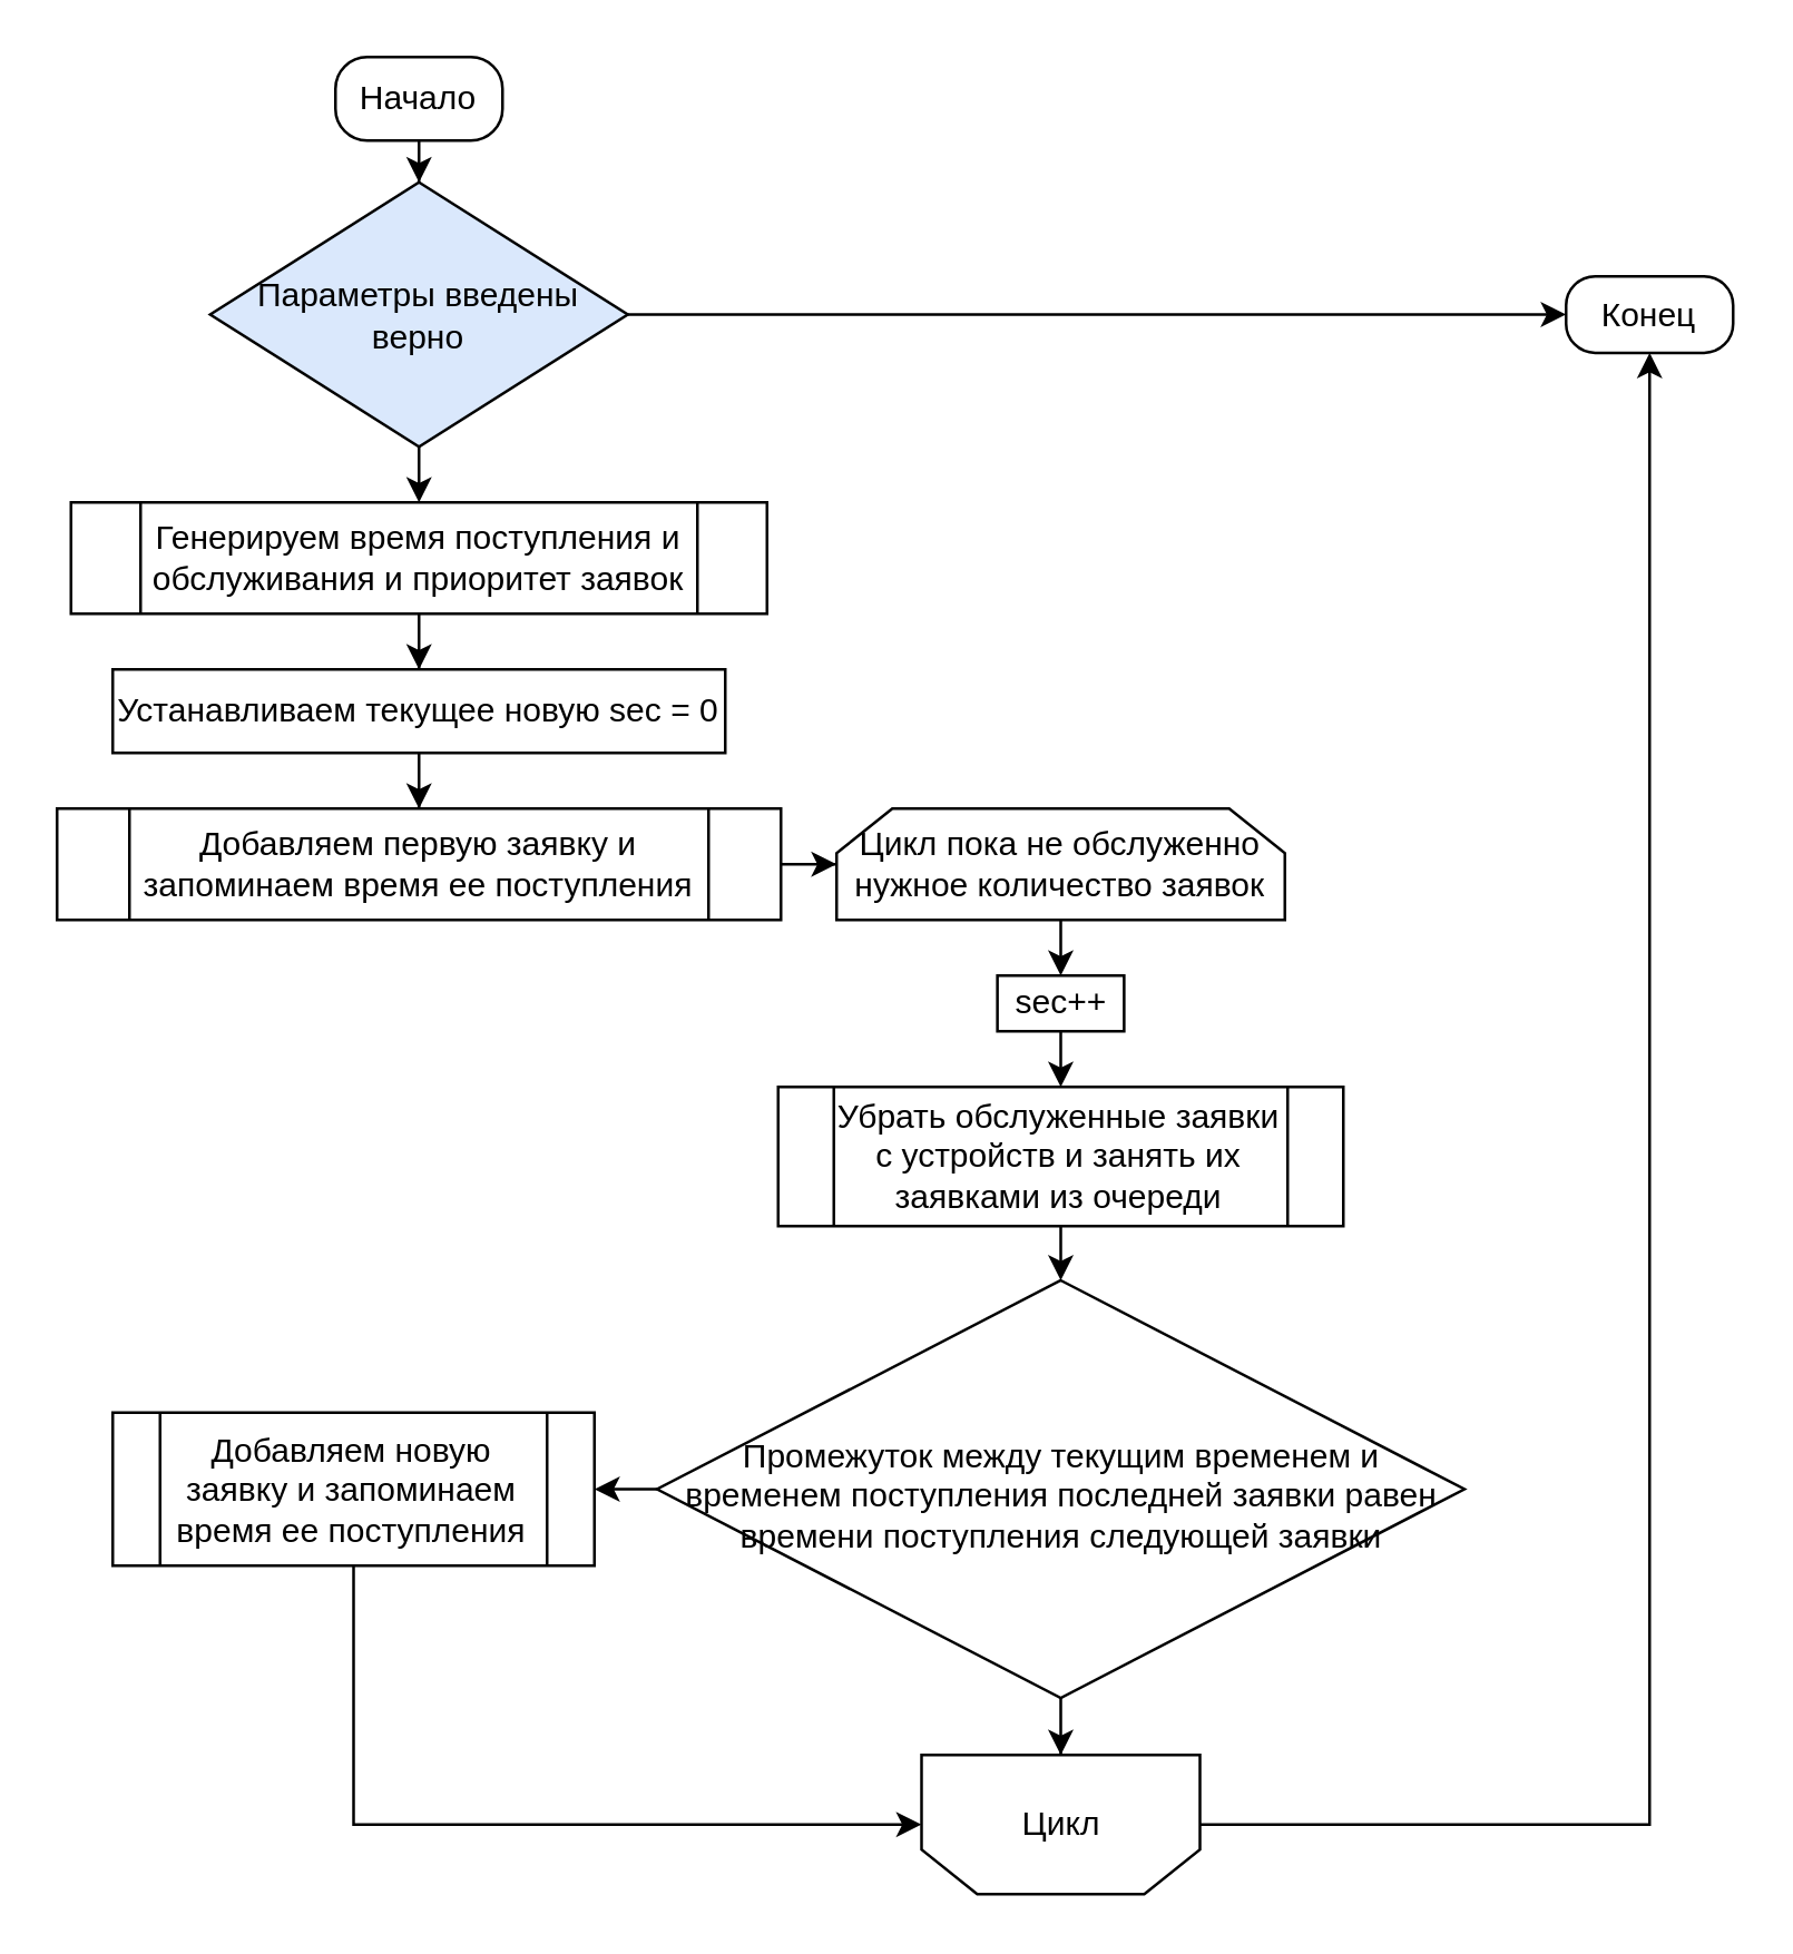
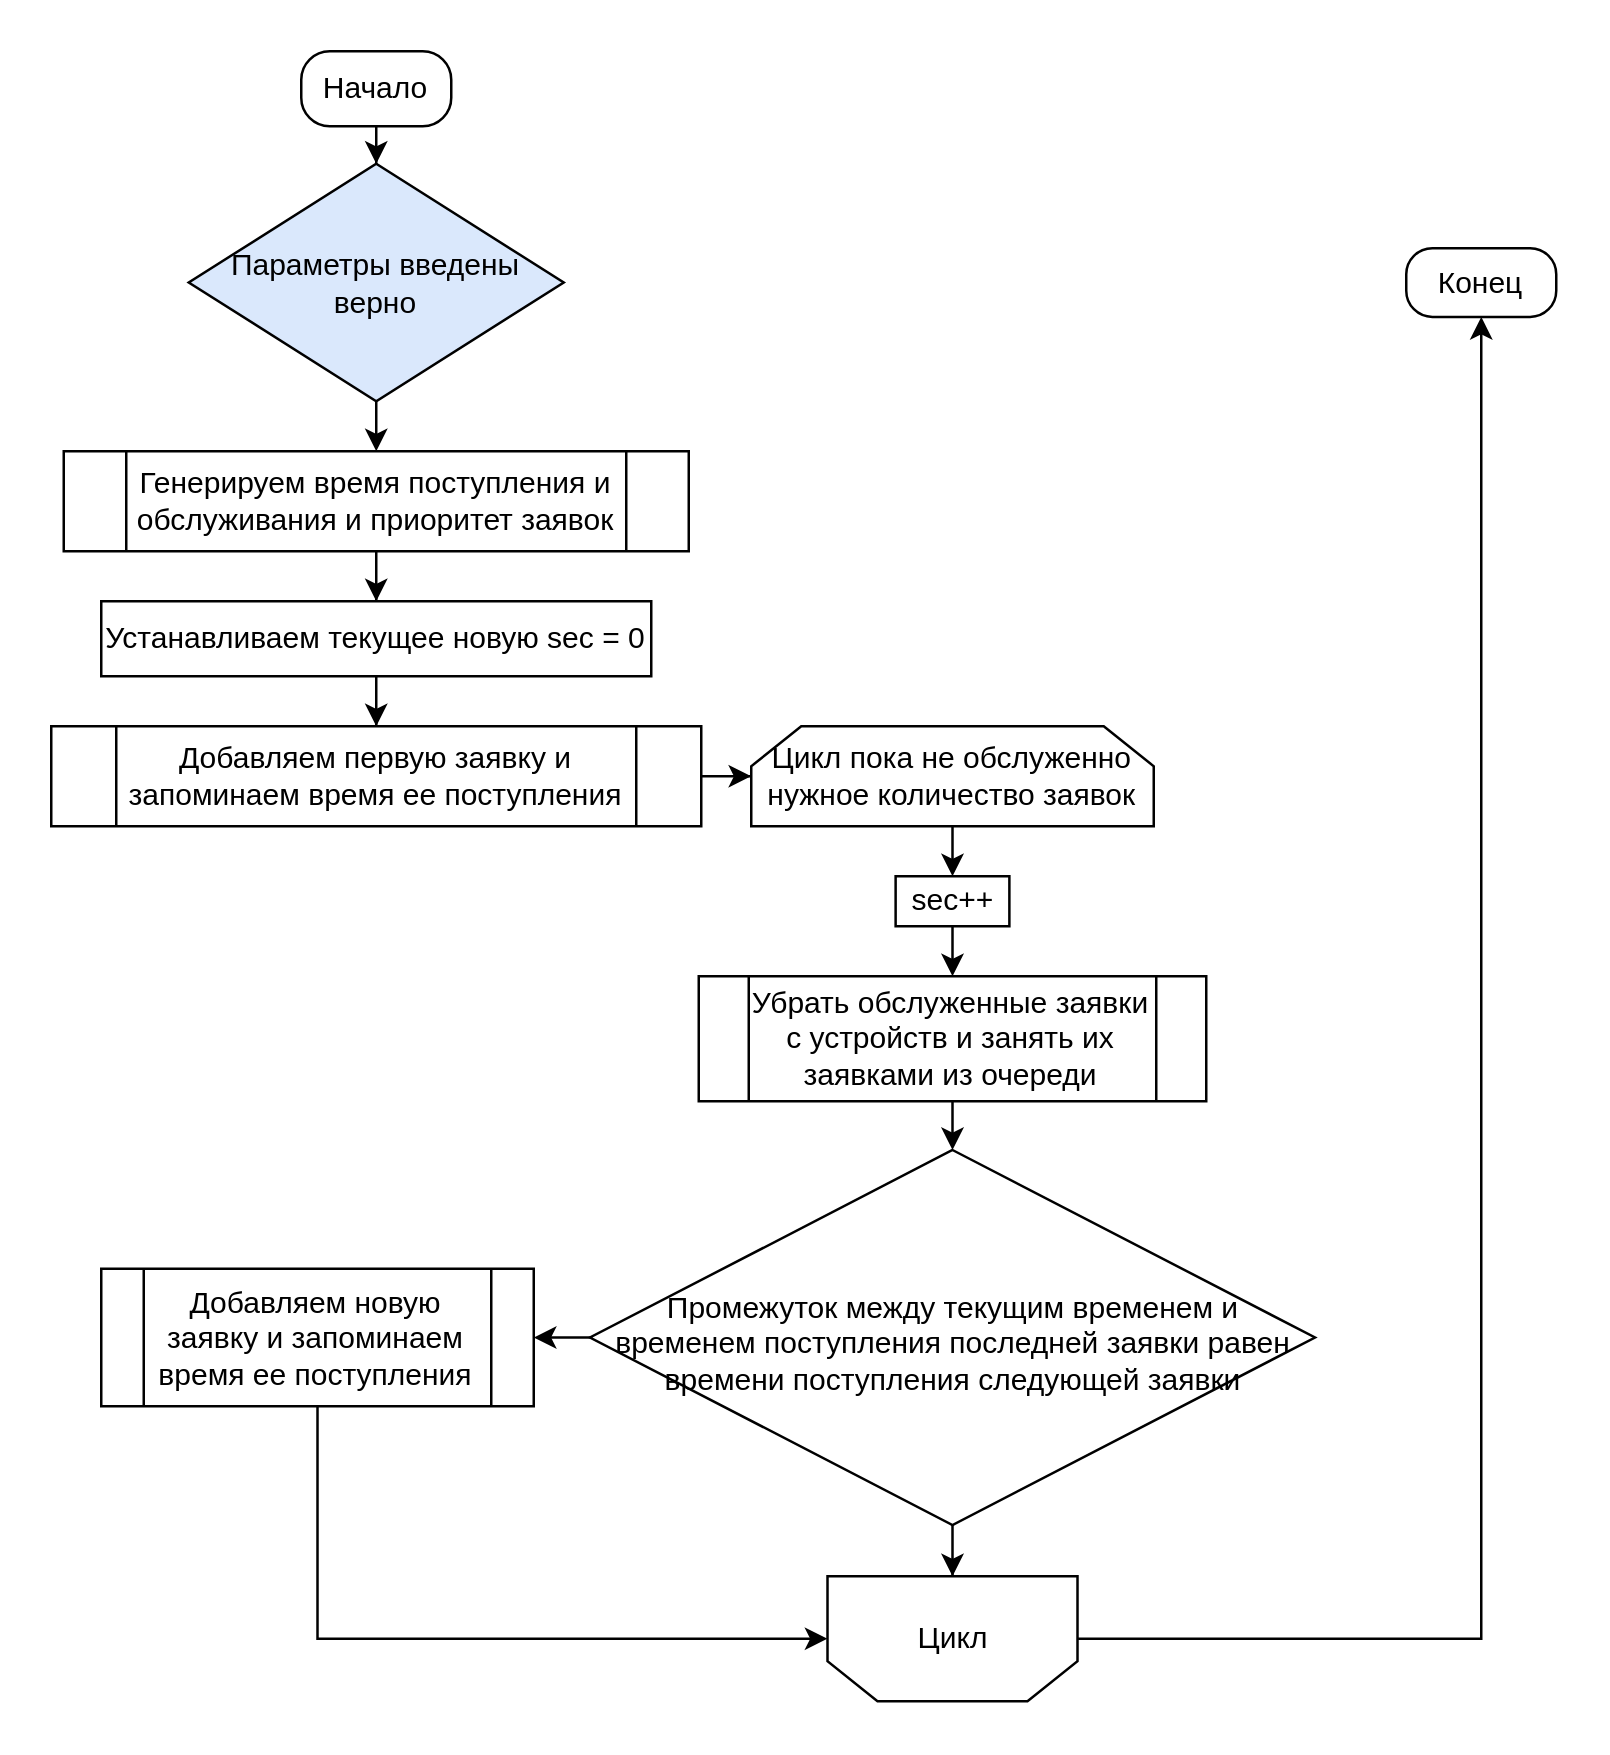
  <mxCell id="0" />
  <mxCell id="1" parent="0" />
  <mxCell id="2" value="" style="edgeStyle=orthogonalEdgeStyle;rounded=0;orthogonalLoop=1;jettySize=auto;html=1;" edge="1" parent="1" source="3" target="6"><mxGeometry relative="1" as="geometry"><mxPoint x="350" y="120" as="targetPoint" /></mxGeometry></mxCell>
  <mxCell id="3" value="Начало" style="rounded=1;whiteSpace=wrap;html=1;arcSize=38;" vertex="1" parent="1"><mxGeometry x="120" y="20" width="60" height="30" as="geometry" /></mxCell>
  <mxCell id="4" style="edgeStyle=orthogonalEdgeStyle;rounded=0;orthogonalLoop=1;jettySize=auto;html=1;exitX=0.5;exitY=1;exitDx=0;exitDy=0;entryX=0.5;entryY=0;entryDx=0;entryDy=0;" edge="1" parent="1" source="6" target="7"><mxGeometry relative="1" as="geometry" /></mxCell>
- <mxCell id="5" style="edgeStyle=orthogonalEdgeStyle;rounded=0;orthogonalLoop=1;jettySize=auto;html=1;exitX=1;exitY=0.5;exitDx=0;exitDy=0;entryX=0;entryY=0.5;entryDx=0;entryDy=0;" edge="1" parent="1" source="6" target="24"><mxGeometry relative="1" as="geometry" /></mxCell>
  <mxCell id="6" value="Параметры введены верно" style="rhombus;whiteSpace=wrap;html=1;fillColor=#dae8fc;" vertex="1" parent="1"><mxGeometry x="75" y="65" width="150" height="95" as="geometry" /></mxCell>
  <mxCell id="7" value="Генерируем время поступления и обслуживания и приоритет заявок" style="shape=process;whiteSpace=wrap;html=1;backgroundOutline=1;" vertex="1" parent="1"><mxGeometry x="25" y="180" width="250" height="40" as="geometry" /></mxCell>
  <mxCell id="8" style="edgeStyle=orthogonalEdgeStyle;rounded=0;orthogonalLoop=1;jettySize=auto;html=1;exitX=0.5;exitY=1;exitDx=0;exitDy=0;" edge="1" parent="1" source="7" target="10"><mxGeometry relative="1" as="geometry"><mxPoint x="350" y="300" as="sourcePoint" /></mxGeometry></mxCell>
  <mxCell id="9" style="edgeStyle=orthogonalEdgeStyle;rounded=0;orthogonalLoop=1;jettySize=auto;html=1;entryX=0.5;entryY=0;entryDx=0;entryDy=0;" edge="1" parent="1" source="10" target="12"><mxGeometry relative="1" as="geometry" /></mxCell>
  <mxCell id="10" value="Устанавливаем текущее новую sec = 0" style="rounded=0;whiteSpace=wrap;html=1;" vertex="1" parent="1"><mxGeometry x="40" y="240" width="220" height="30" as="geometry" /></mxCell>
  <mxCell id="11" style="edgeStyle=orthogonalEdgeStyle;rounded=0;orthogonalLoop=1;jettySize=auto;html=1;exitX=1;exitY=0.5;exitDx=0;exitDy=0;" edge="1" parent="1" source="12" target="14"><mxGeometry relative="1" as="geometry" /></mxCell>
  <mxCell id="12" value="Добавляем первую заявку и запоминаем время ее поступления" style="shape=process;whiteSpace=wrap;html=1;backgroundOutline=1;" vertex="1" parent="1"><mxGeometry x="20" y="290" width="260" height="40" as="geometry" /></mxCell>
  <mxCell id="13" style="edgeStyle=orthogonalEdgeStyle;rounded=0;orthogonalLoop=1;jettySize=auto;html=1;exitX=0.5;exitY=1;exitDx=0;exitDy=0;entryX=0.5;entryY=0;entryDx=0;entryDy=0;" edge="1" parent="1" source="14" target="18"><mxGeometry relative="1" as="geometry" /></mxCell>
  <mxCell id="14" value="Цикл пока не обслуженно&lt;br&gt;нужное количество заявок" style="shape=loopLimit;whiteSpace=wrap;html=1;" vertex="1" parent="1"><mxGeometry x="300" y="290" width="161" height="40" as="geometry" /></mxCell>
  <mxCell id="15" style="edgeStyle=orthogonalEdgeStyle;rounded=0;orthogonalLoop=1;jettySize=auto;html=1;entryX=0.5;entryY=1;entryDx=0;entryDy=0;" edge="1" parent="1" source="16" target="24"><mxGeometry relative="1" as="geometry" /></mxCell>
  <mxCell id="16" value="Цикл" style="shape=loopLimit;html=1;rotation=0;labelBorderColor=none;whiteSpace=wrap;direction=west;" vertex="1" parent="1"><mxGeometry x="330.5" y="630" width="100" height="50" as="geometry" /></mxCell>
  <mxCell id="17" style="edgeStyle=orthogonalEdgeStyle;rounded=0;orthogonalLoop=1;jettySize=auto;html=1;exitX=0.5;exitY=1;exitDx=0;exitDy=0;entryX=0.5;entryY=0;entryDx=0;entryDy=0;" edge="1" parent="1" source="18" target="20"><mxGeometry relative="1" as="geometry" /></mxCell>
  <mxCell id="18" value="sec++" style="rounded=0;whiteSpace=wrap;html=1;" vertex="1" parent="1"><mxGeometry x="357.75" y="350" width="45.5" height="20" as="geometry" /></mxCell>
  <mxCell id="19" style="edgeStyle=orthogonalEdgeStyle;rounded=0;orthogonalLoop=1;jettySize=auto;html=1;exitX=0.5;exitY=1;exitDx=0;exitDy=0;entryX=0.5;entryY=0;entryDx=0;entryDy=0;" edge="1" parent="1" source="20" target="23"><mxGeometry relative="1" as="geometry"><mxPoint x="761" y="300" as="targetPoint" /></mxGeometry></mxCell>
  <mxCell id="20" value="Убрать обслуженные заявки с устройств и занять их заявками из очереди" style="shape=process;whiteSpace=wrap;html=1;backgroundOutline=1;" vertex="1" parent="1"><mxGeometry x="279" y="390" width="203" height="50" as="geometry" /></mxCell>
  <mxCell id="21" style="edgeStyle=orthogonalEdgeStyle;rounded=0;orthogonalLoop=1;jettySize=auto;html=1;entryX=0.5;entryY=1;entryDx=0;entryDy=0;" edge="1" parent="1" source="23" target="16"><mxGeometry relative="1" as="geometry" /></mxCell>
  <mxCell id="22" style="edgeStyle=orthogonalEdgeStyle;rounded=0;orthogonalLoop=1;jettySize=auto;html=1;exitX=0;exitY=0.5;exitDx=0;exitDy=0;entryX=1;entryY=0.5;entryDx=0;entryDy=0;" edge="1" parent="1" source="23" target="26"><mxGeometry relative="1" as="geometry" /></mxCell>
  <mxCell id="23" value="Промежуток между текущим временем и временем поступления последней заявки равен времени поступления следующей заявки" style="rhombus;whiteSpace=wrap;html=1;spacingTop=4;" vertex="1" parent="1"><mxGeometry x="235.5" y="459.5" width="290" height="150" as="geometry" /></mxCell>
  <mxCell id="24" value="Конец" style="rounded=1;whiteSpace=wrap;html=1;arcSize=38;" vertex="1" parent="1"><mxGeometry x="562" y="98.75" width="60" height="27.5" as="geometry" /></mxCell>
  <mxCell id="25" style="edgeStyle=orthogonalEdgeStyle;rounded=0;orthogonalLoop=1;jettySize=auto;html=1;entryX=1;entryY=0.5;entryDx=0;entryDy=0;exitX=0.5;exitY=1;exitDx=0;exitDy=0;" edge="1" parent="1" source="26" target="16"><mxGeometry relative="1" as="geometry" /></mxCell>
  <mxCell id="26" value="&lt;span style=&quot;white-space: normal&quot;&gt;Добавляем новую заявку и запоминаем время ее поступления&lt;/span&gt;" style="shape=process;whiteSpace=wrap;html=1;backgroundOutline=1;" vertex="1" parent="1"><mxGeometry x="40" y="507" width="173" height="55" as="geometry" /></mxCell>
